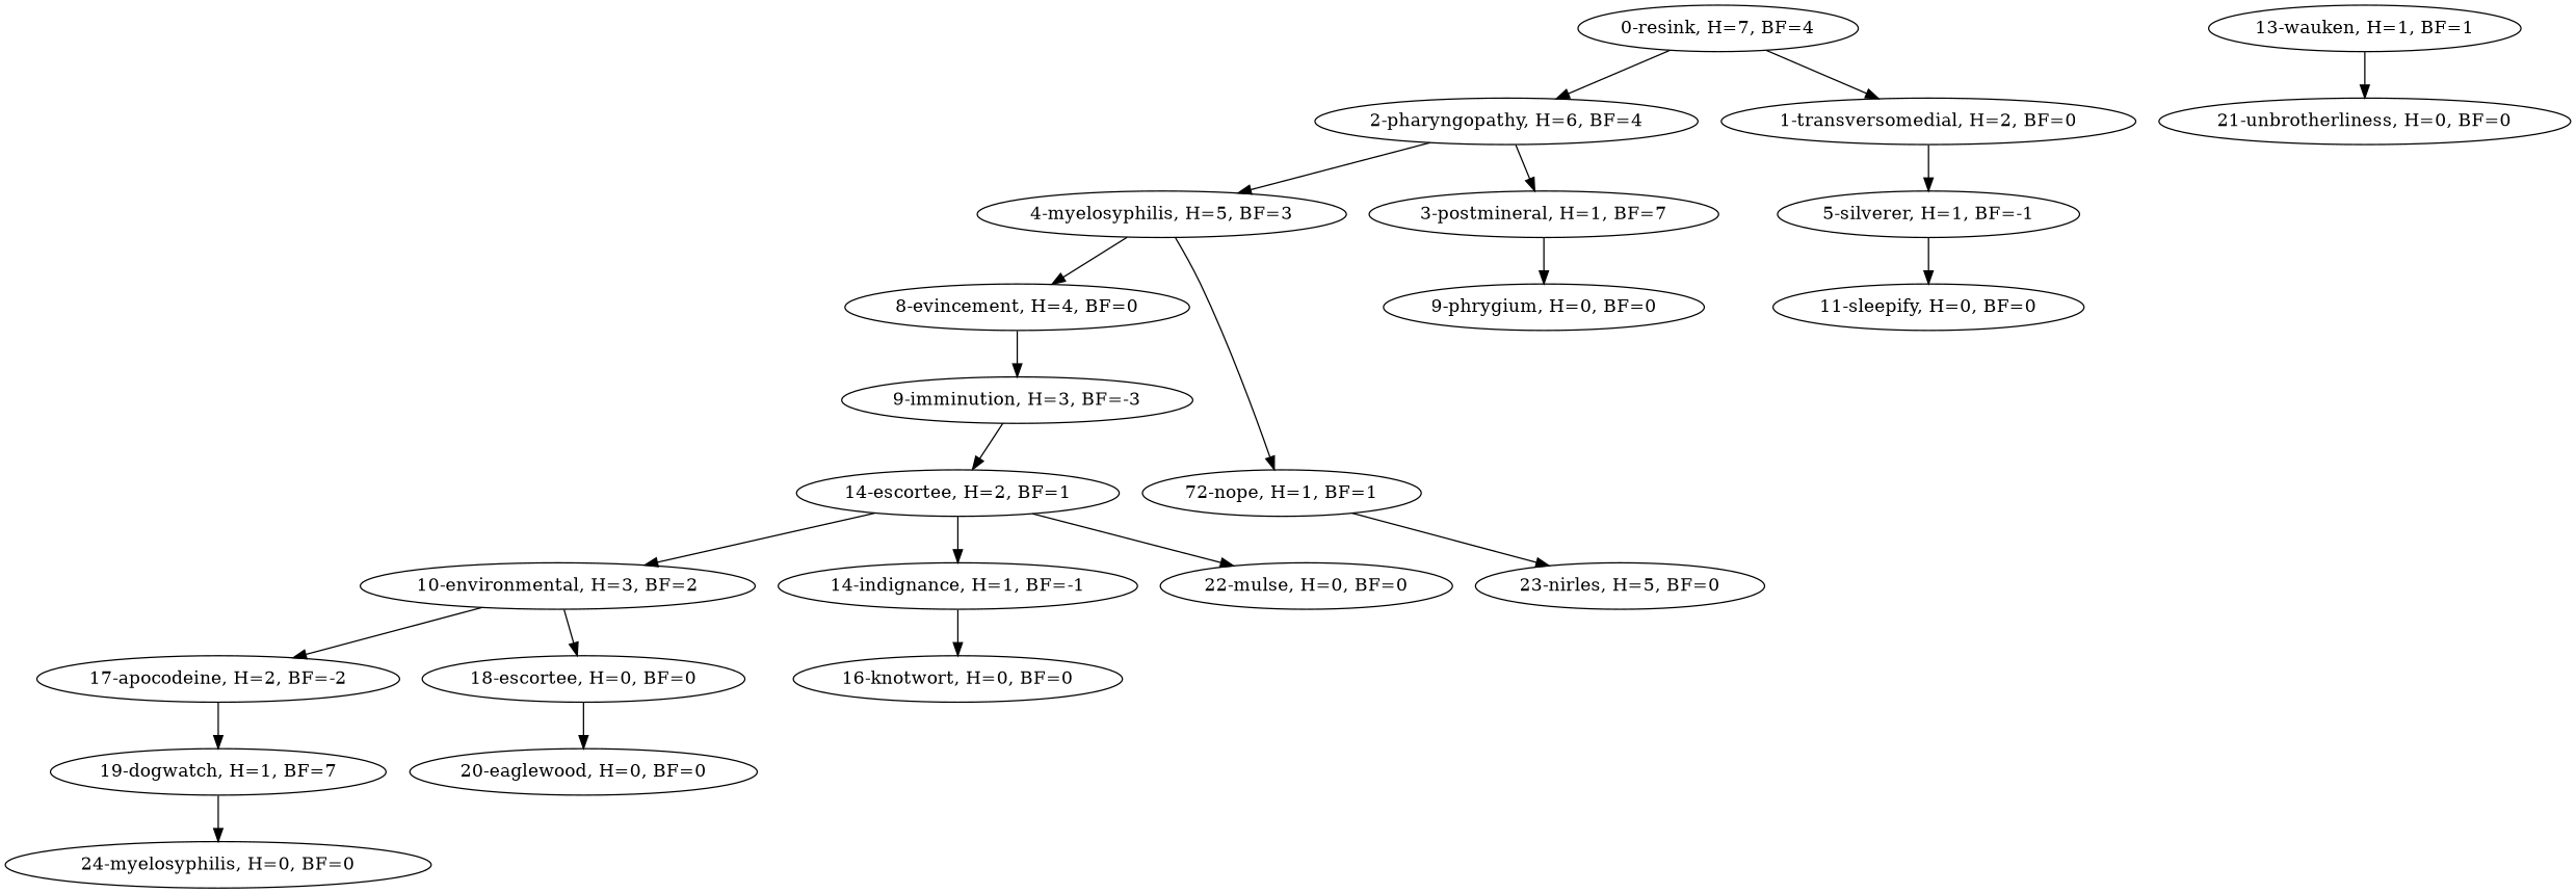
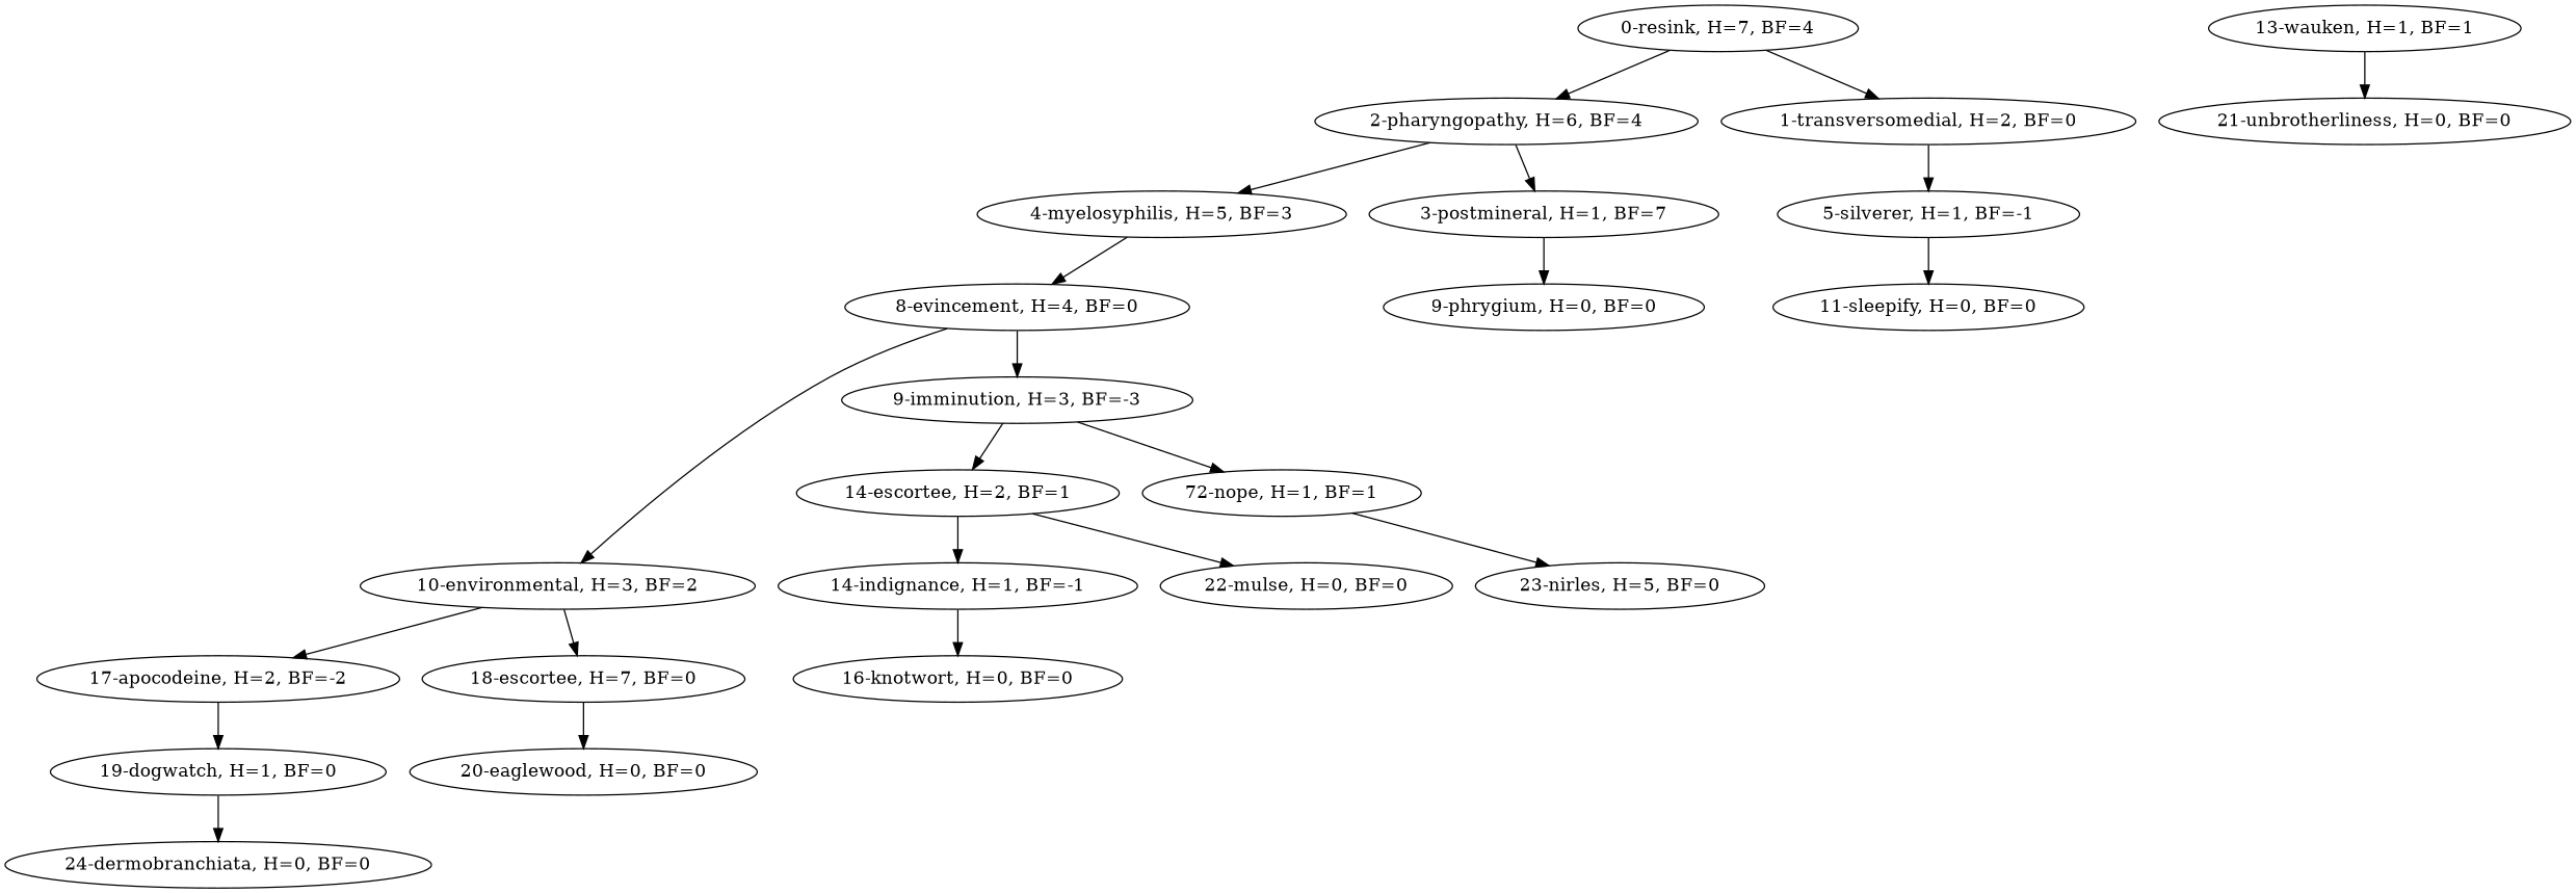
  digraph {
    fontname="DejaVu Serif"
    node [fontname="DejaVu Serif"]
    edge [fontname="DejaVu Serif"]
    n1 [label="17-apocodeine, H=2, BF=-2"]
-   n2 [label="19-dogwatch, H=1, BF=7"]
-   n3 [label="24-myelosyphilis, H=0, BF=0"]
+   n2 [label="19-dogwatch, H=1, BF=0"]
+   n3 [label="24-dermobranchiata, H=0, BF=0"]
    n4 [label="20-eaglewood, H=0, BF=0"]
    n5 [label="10-environmental, H=3, BF=2"]
-   n6 [label="18-escortee, H=0, BF=0"]
+   n6 [label="18-escortee, H=7, BF=0"]
    n7 [label="8-evincement, H=4, BF=0"]
    n8 [label="9-imminution, H=3, BF=-3"]
    n9 [label="14-escortee, H=2, BF=1"]
    n10 [label="14-indignance, H=1, BF=-1"]
    n11 [label="22-mulse, H=0, BF=0"]
    n12 [label="16-knotwort, H=0, BF=0"]
    n13 [label="4-myelosyphilis, H=5, BF=3"]
    n14 [label="72-nope, H=1, BF=1"]
    n15 [label="23-nirles, H=5, BF=0"]
    n16 [label="2-pharyngopathy, H=6, BF=4"]
    n17 [label="3-postmineral, H=1, BF=7"]
    n18 [label="9-phrygium, H=0, BF=0"]
    n19 [label="0-resink, H=7, BF=4"]
    n20 [label="1-transversomedial, H=2, BF=0"]
    n21 [label="5-silverer, H=1, BF=-1"]
    n22 [label="11-sleepify, H=0, BF=0"]
    n23 [label="13-wauken, H=1, BF=1"]
    n24 [label="21-unbrotherliness, H=0, BF=0"]
    n1 -> n2
    n2 -> n3
    n5 -> n1
    n5 -> n6
    n6 -> n4
-   n9 -> n5
+   n7 -> n5
    n7 -> n8
    n8 -> n9
    n9 -> n10
    n9 -> n11
    n10 -> n12
    n13 -> n7
-   n13 -> n14
+   n8 -> n14
    n14 -> n15
    n16 -> n13
    n16 -> n17
    n17 -> n18
    n19 -> n16
    n19 -> n20
    n20 -> n21
    n21 -> n22
    n23 -> n24
  }
